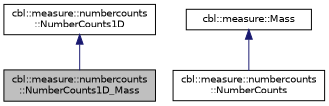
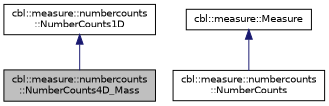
  digraph {
    node [color=black fillcolor=white fontname=Helvetica fontsize=10 shape=record style=filled]
    edge [color=midnightblue dir=back fontname=Helvetica fontsize=10 labelfontname=Helvetica labelfontsize=10 style=solid]
-   n1 [fillcolor=grey75 fontcolor=black height=0.2 label="cbl::measure::numbercounts\l::NumberCounts1D_Mass" width=0.4]
+   n1 [fillcolor=grey75 fontcolor=black height=0.2 label="cbl::measure::numbercounts\l::NumberCounts4D_Mass" width=0.4]
    n2 [height=0.2 label="cbl::measure::numbercounts\l::NumberCounts1D" width=0.4]
    n3 [height=0.2 label="cbl::measure::numbercounts\l::NumberCounts" width=0.4]
-   n4 [height=0.2 label="cbl::measure::Mass" width=0.4]
+   n4 [height=0.2 label="cbl::measure::Measure" width=0.4]
    n2 -> n1
    n4 -> n3
  }
